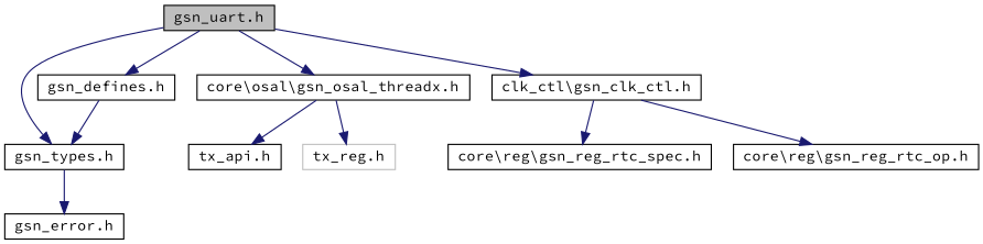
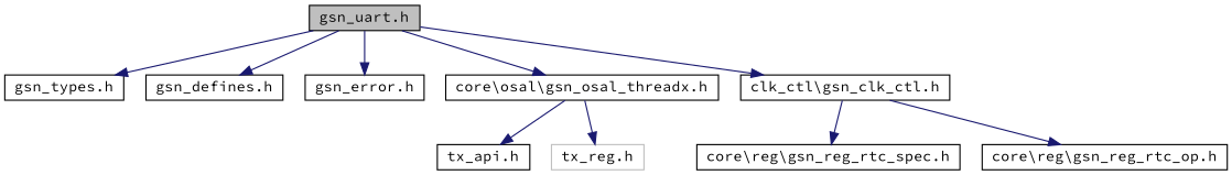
  digraph {
    fontname="Source Code Pro"
    node [color=black fillcolor=white fontname="Source Code Pro" fontsize=12 shape=record style=filled]
    edge [color=midnightblue fontname="Source Code Pro" fontsize=12 labelfontname=FreeSans labelfontsize=12 style=solid]
    n1 [fillcolor=grey75 fontcolor=black height=0.2 label="gsn_uart.h" width=0.4]
    n2 [height=0.2 label="gsn_types.h" width=0.4]
    n3 [height=0.2 label="gsn_defines.h" width=0.4]
    n4 [height=0.2 label="gsn_error.h" width=0.4]
    n5 [height=0.2 label="core\\osal\\gsn_osal_threadx.h" width=0.4]
    n6 [height=0.2 label="clk_ctl\\gsn_clk_ctl.h" width=0.4]
    n7 [height=0.2 label="tx_api.h" width=0.4]
    n8 [color=grey75 height=0.2 label="tx_reg.h" width=0.4]
    n9 [height=0.2 label="core\\reg\\gsn_reg_rtc_spec.h" width=0.4]
    n10 [height=0.2 label="core\\reg\\gsn_reg_rtc_op.h" width=0.4]
    n1 -> n2
    n1 -> n3
-   n2 -> n4
+   n1 -> n4
    n1 -> n5
    n1 -> n6
-   n3 -> n2
    n5 -> n7
    n5 -> n8
    n6 -> n9
    n6 -> n10
  }
